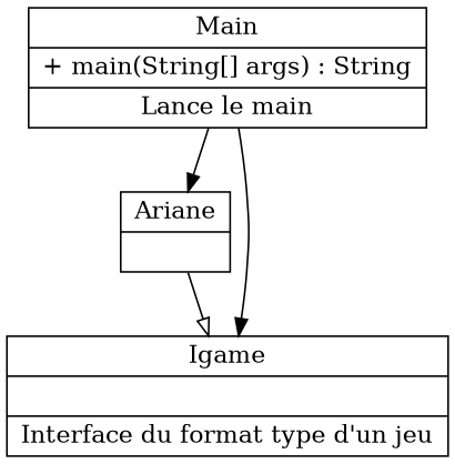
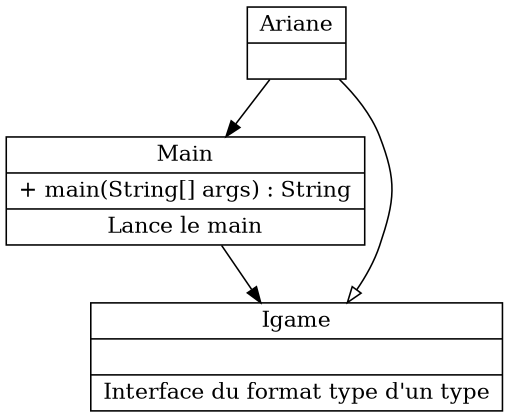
  digraph {
    node [shape=record]
    n1 [label="{Main|+ main(String[] args) : String|Lance le main}"]
    n2 [label="{Ariane|}"]
-   n3 [label="{Igame||Interface du format type d'un jeu}"]
-   n1 -> n2
+   n3 [label="{Igame||Interface du format type d'un type}"]
+   n2 -> n1
    n1 -> n3
    n2 -> n3 [arrowhead=empty]
  }
